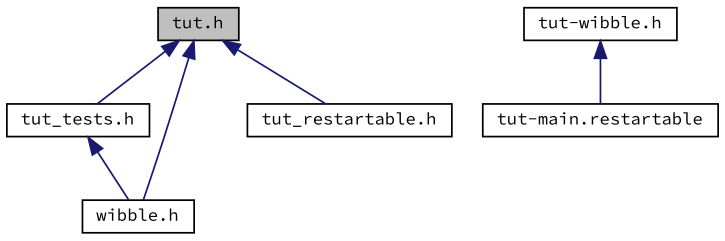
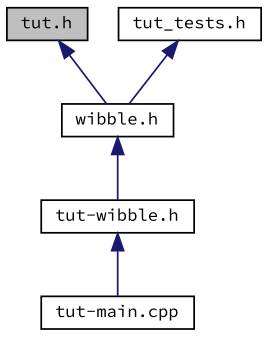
  digraph {
    fontname="Source Code Pro"
    node [color=black fillcolor=white fontname="Source Code Pro" fontsize=10 shape=record style=filled]
    edge [color=midnightblue dir=back fontname="Source Code Pro" fontsize=10 labelfontname=Helvetica labelfontsize=10 style=solid]
    n1 [fillcolor=grey75 fontcolor=black height=0.2 label="tut.h" width=0.4]
    n2 [height=0.2 label="tut_tests.h" width=0.4]
    n3 [height=0.2 label="wibble.h" width=0.4]
-   n4 [height=0.2 label="tut_restartable.h" width=0.4]
    n5 [height=0.2 label="tut-wibble.h" width=0.4]
-   n6 [height=0.2 label="tut-main.restartable" width=0.4]
-   n1 -> n2
+   n6 [height=0.2 label="tut-main.cpp" width=0.4]
    n1 -> n3
-   n1 -> n4
    n2 -> n3
+   n3 -> n5
    n5 -> n6
  }
